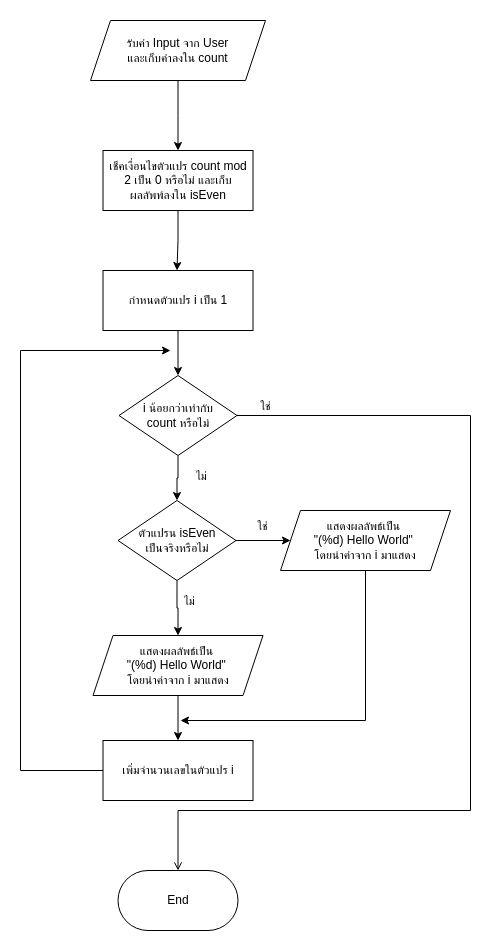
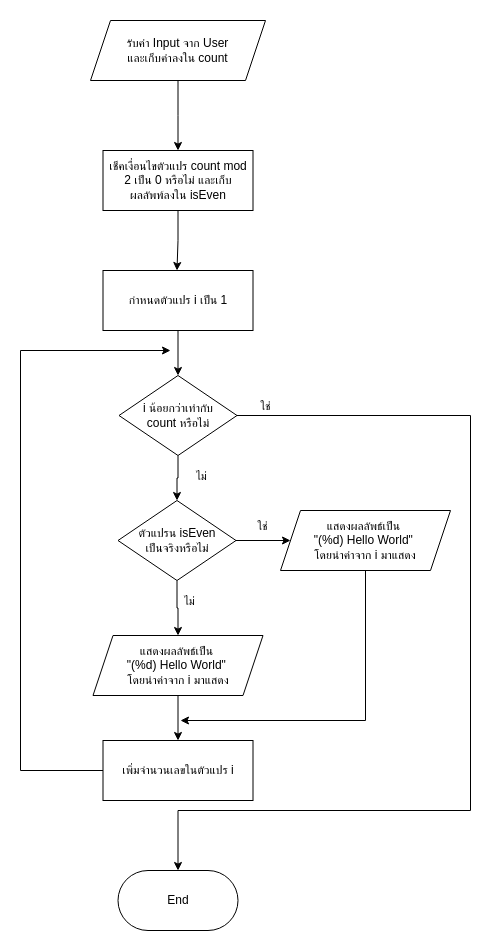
  <mxCell id="0" />
  <mxCell id="1" parent="0" />
  <mxCell id="2" style="edgeStyle=orthogonalEdgeStyle;rounded=0;orthogonalLoop=1;jettySize=auto;html=1;exitX=0.5;exitY=1;exitDx=0;exitDy=0;entryX=0.5;entryY=0;entryDx=0;entryDy=0;" edge="1" parent="1" source="3"><mxGeometry relative="1" as="geometry"><mxPoint x="177.5" y="150" as="targetPoint" /></mxGeometry></mxCell>
  <mxCell id="3" value="รับค่า Input จาก User&lt;div&gt;และเก็บค่าลงใน count&lt;/div&gt;" style="shape=parallelogram;perimeter=parallelogramPerimeter;whiteSpace=wrap;html=1;fixedSize=1;" vertex="1" parent="1"><mxGeometry x="90" y="20" width="175" height="60" as="geometry" /></mxCell>
  <mxCell id="4" value="End" style="rounded=1;whiteSpace=wrap;html=1;arcSize=50;" vertex="1" parent="1"><mxGeometry x="117.5" y="870" width="120" height="60" as="geometry" /></mxCell>
  <mxCell id="5" style="edgeStyle=orthogonalEdgeStyle;rounded=0;orthogonalLoop=1;jettySize=auto;html=1;exitX=0.5;exitY=1;exitDx=0;exitDy=0;entryX=0.5;entryY=0;entryDx=0;entryDy=0;" edge="1" parent="1" source="6"><mxGeometry relative="1" as="geometry"><mxPoint x="176.5" y="270" as="targetPoint" /></mxGeometry></mxCell>
  <mxCell id="6" value="เช็คเงื่อนไขตัวแปร count mod&lt;div&gt;2 เป็น 0 หรือไม่ และเก็บ&lt;/div&gt;&lt;div&gt;ผลลัพพ์ลงใน isEven&lt;/div&gt;" style="rounded=0;whiteSpace=wrap;html=1;" vertex="1" parent="1"><mxGeometry x="102.5" y="150" width="150" height="60" as="geometry" /></mxCell>
  <mxCell id="7" style="edgeStyle=orthogonalEdgeStyle;rounded=0;orthogonalLoop=1;jettySize=auto;html=1;exitX=0.5;exitY=1;exitDx=0;exitDy=0;entryX=0.5;entryY=0;entryDx=0;entryDy=0;" edge="1" parent="1" source="8" target="13"><mxGeometry relative="1" as="geometry" /></mxCell>
  <mxCell id="8" value="กำหนดตัวแปร i เป็น 1" style="rounded=0;whiteSpace=wrap;html=1;" vertex="1" parent="1"><mxGeometry x="102.5" y="270" width="150" height="60" as="geometry" /></mxCell>
  <mxCell id="9" style="edgeStyle=orthogonalEdgeStyle;rounded=0;orthogonalLoop=1;jettySize=auto;html=1;exitX=0.5;exitY=1;exitDx=0;exitDy=0;" edge="1" parent="1" source="13" target="18"><mxGeometry relative="1" as="geometry" /></mxCell>
  <mxCell id="10" value="ไม่" style="edgeLabel;html=1;align=center;verticalAlign=middle;resizable=0;points=[];" vertex="1" connectable="0" parent="9"><mxGeometry x="-0.013" y="3" relative="1" as="geometry"><mxPoint x="23" y="-5" as="offset" /></mxGeometry></mxCell>
- <mxCell id="11" style="edgeStyle=orthogonalEdgeStyle;rounded=0;orthogonalLoop=1;jettySize=auto;html=1;exitX=1;exitY=0.5;exitDx=0;exitDy=0;entryX=0.5;entryY=0;entryDx=0;entryDy=0;endArrow=open;" edge="1" parent="1" source="13" target="4"><mxGeometry relative="1" as="geometry"><mxPoint x="510" y="810" as="targetPoint" /><Array as="points"><mxPoint x="470" y="415" /><mxPoint x="470" y="810" /><mxPoint x="177" y="810" /></Array></mxGeometry></mxCell>
+ <mxCell id="11" style="edgeStyle=orthogonalEdgeStyle;rounded=0;orthogonalLoop=1;jettySize=auto;html=1;exitX=1;exitY=0.5;exitDx=0;exitDy=0;entryX=0.5;entryY=0;entryDx=0;entryDy=0;" edge="1" parent="1" source="13" target="4"><mxGeometry relative="1" as="geometry"><mxPoint x="510" y="810" as="targetPoint" /><Array as="points"><mxPoint x="470" y="415" /><mxPoint x="470" y="810" /><mxPoint x="177" y="810" /></Array></mxGeometry></mxCell>
  <mxCell id="12" value="ใช่" style="edgeLabel;html=1;align=center;verticalAlign=middle;resizable=0;points=[];" vertex="1" connectable="0" parent="11"><mxGeometry x="-0.915" relative="1" as="geometry"><mxPoint x="-14" y="-10" as="offset" /></mxGeometry></mxCell>
  <mxCell id="13" value="i น้อยกว่าเท่ากับ&lt;div&gt;count หรือไม่&lt;/div&gt;" style="rhombus;whiteSpace=wrap;html=1;" vertex="1" parent="1"><mxGeometry x="118.5" y="375" width="118" height="80" as="geometry" /></mxCell>
  <mxCell id="14" style="edgeStyle=orthogonalEdgeStyle;rounded=0;orthogonalLoop=1;jettySize=auto;html=1;exitX=1;exitY=0.5;exitDx=0;exitDy=0;entryX=0;entryY=0.5;entryDx=0;entryDy=0;" edge="1" parent="1" source="18" target="20"><mxGeometry relative="1" as="geometry" /></mxCell>
  <mxCell id="15" value="ใช่" style="edgeLabel;html=1;align=center;verticalAlign=middle;resizable=0;points=[];" vertex="1" connectable="0" parent="14"><mxGeometry x="-0.07" y="1" relative="1" as="geometry"><mxPoint x="1" y="-14" as="offset" /></mxGeometry></mxCell>
  <mxCell id="16" style="edgeStyle=orthogonalEdgeStyle;rounded=0;orthogonalLoop=1;jettySize=auto;html=1;exitX=0.5;exitY=1;exitDx=0;exitDy=0;entryX=0.5;entryY=0;entryDx=0;entryDy=0;" edge="1" parent="1" source="18" target="22"><mxGeometry relative="1" as="geometry" /></mxCell>
  <mxCell id="17" value="ไม่" style="edgeLabel;html=1;align=center;verticalAlign=middle;resizable=0;points=[];" vertex="1" connectable="0" parent="16"><mxGeometry x="-0.294" relative="1" as="geometry"><mxPoint x="12" as="offset" /></mxGeometry></mxCell>
  <mxCell id="18" value="ตัวแปรน isEven&lt;div&gt;เป็นจริงหรือไม่&lt;/div&gt;" style="rhombus;whiteSpace=wrap;html=1;" vertex="1" parent="1"><mxGeometry x="117.5" y="500" width="118" height="80" as="geometry" /></mxCell>
  <mxCell id="19" style="edgeStyle=orthogonalEdgeStyle;rounded=0;orthogonalLoop=1;jettySize=auto;html=1;exitX=0.5;exitY=1;exitDx=0;exitDy=0;" edge="1" parent="1" source="20"><mxGeometry relative="1" as="geometry"><mxPoint x="180" y="720" as="targetPoint" /><Array as="points"><mxPoint x="365" y="720" /></Array></mxGeometry></mxCell>
  <mxCell id="20" value="แสดงผลลัพธ์&lt;span style=&quot;background-color: initial;&quot;&gt;เป็น&amp;nbsp;&lt;/span&gt;&lt;div&gt;&quot;&lt;span style=&quot;background-color: initial;&quot;&gt;(%d) Hello World&quot;&amp;nbsp;&lt;/span&gt;&lt;/div&gt;&lt;div&gt;&lt;span style=&quot;background-color: initial;&quot;&gt;โดยนำค่าจาก i&amp;nbsp;&lt;/span&gt;&lt;span style=&quot;background-color: initial;&quot;&gt;มาแสดง&lt;/span&gt;&lt;/div&gt;" style="shape=parallelogram;perimeter=parallelogramPerimeter;whiteSpace=wrap;html=1;fixedSize=1;" vertex="1" parent="1"><mxGeometry x="280" y="510" width="170" height="60" as="geometry" /></mxCell>
  <mxCell id="21" style="edgeStyle=orthogonalEdgeStyle;rounded=0;orthogonalLoop=1;jettySize=auto;html=1;exitX=0.5;exitY=1;exitDx=0;exitDy=0;entryX=0.5;entryY=0;entryDx=0;entryDy=0;" edge="1" parent="1" source="22" target="24"><mxGeometry relative="1" as="geometry" /></mxCell>
  <mxCell id="22" value="แสดงผลลัพธ์&lt;span style=&quot;background-color: initial;&quot;&gt;เป็น&amp;nbsp;&lt;/span&gt;&lt;div&gt;&quot;&lt;span style=&quot;background-color: initial;&quot;&gt;(%d) Hello World&quot;&amp;nbsp;&lt;/span&gt;&lt;/div&gt;&lt;div&gt;&lt;span style=&quot;background-color: initial;&quot;&gt;โดยนำค่าจาก i&amp;nbsp;&lt;/span&gt;&lt;span style=&quot;background-color: initial;&quot;&gt;มาแสดง&lt;/span&gt;&lt;/div&gt;" style="shape=parallelogram;perimeter=parallelogramPerimeter;whiteSpace=wrap;html=1;fixedSize=1;" vertex="1" parent="1"><mxGeometry x="92.5" y="635" width="170" height="60" as="geometry" /></mxCell>
  <mxCell id="23" style="edgeStyle=orthogonalEdgeStyle;rounded=0;orthogonalLoop=1;jettySize=auto;html=1;exitX=0;exitY=0.5;exitDx=0;exitDy=0;" edge="1" parent="1" source="24"><mxGeometry relative="1" as="geometry"><mxPoint x="170" y="350" as="targetPoint" /><Array as="points"><mxPoint x="20" y="770" /><mxPoint x="20" y="350" /></Array></mxGeometry></mxCell>
  <mxCell id="24" value="เพิ่มจำนวนเลขในตัวแปร i" style="rounded=0;whiteSpace=wrap;html=1;" vertex="1" parent="1"><mxGeometry x="102.5" y="740" width="150" height="60" as="geometry" /></mxCell>
